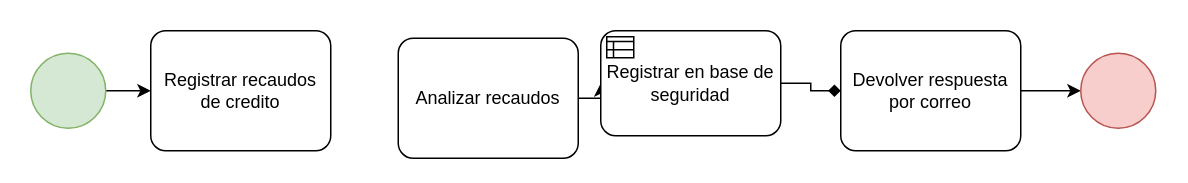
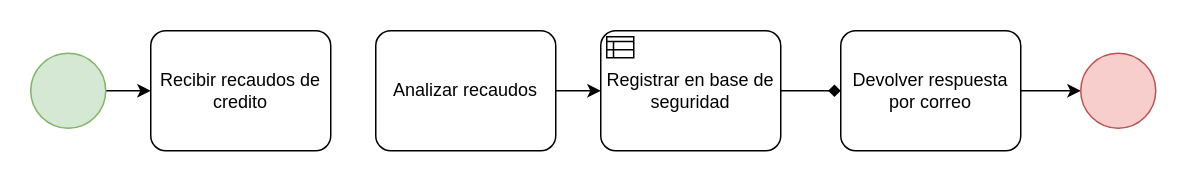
  <mxCell id="0" />
  <mxCell id="1" parent="0" />
  <mxCell id="2" style="edgeStyle=orthogonalEdgeStyle;rounded=0;orthogonalLoop=1;jettySize=auto;html=1;exitX=1;exitY=0.5;exitDx=0;exitDy=0;exitPerimeter=0;entryX=0;entryY=0.5;entryDx=0;entryDy=0;entryPerimeter=0;" edge="1" parent="1" source="3" target="4"><mxGeometry relative="1" as="geometry" /></mxCell>
  <mxCell id="3" value="" style="points=[[0.145,0.145,0],[0.5,0,0],[0.855,0.145,0],[1,0.5,0],[0.855,0.855,0],[0.5,1,0],[0.145,0.855,0],[0,0.5,0]];shape=mxgraph.bpmn.event;html=1;verticalLabelPosition=bottom;labelBackgroundColor=#ffffff;verticalAlign=top;align=center;perimeter=ellipsePerimeter;outlineConnect=0;aspect=fixed;outline=standard;symbol=general;fillColor=#d5e8d4;strokeColor=#82b366;" vertex="1" parent="1"><mxGeometry x="20" y="35" width="50" height="50" as="geometry" /></mxCell>
- <mxCell id="4" value="Registrar recaudos de credito" style="points=[[0.25,0,0],[0.5,0,0],[0.75,0,0],[1,0.25,0],[1,0.5,0],[1,0.75,0],[0.75,1,0],[0.5,1,0],[0.25,1,0],[0,0.75,0],[0,0.5,0],[0,0.25,0]];shape=mxgraph.bpmn.task;whiteSpace=wrap;rectStyle=rounded;size=10;taskMarker=abstract;" vertex="1" parent="1"><mxGeometry x="100" y="20" width="120" height="80" as="geometry" /></mxCell>
+ <mxCell id="4" value="Recibir recaudos de credito" style="points=[[0.25,0,0],[0.5,0,0],[0.75,0,0],[1,0.25,0],[1,0.5,0],[1,0.75,0],[0.75,1,0],[0.5,1,0],[0.25,1,0],[0,0.75,0],[0,0.5,0],[0,0.25,0]];shape=mxgraph.bpmn.task;whiteSpace=wrap;rectStyle=rounded;size=10;taskMarker=abstract;" vertex="1" parent="1"><mxGeometry x="100" y="20" width="120" height="80" as="geometry" /></mxCell>
  <mxCell id="5" style="edgeStyle=orthogonalEdgeStyle;rounded=0;orthogonalLoop=1;jettySize=auto;html=1;exitX=1;exitY=0.5;exitDx=0;exitDy=0;exitPerimeter=0;entryX=0;entryY=0.5;entryDx=0;entryDy=0;entryPerimeter=0;" edge="1" parent="1" source="6" target="8"><mxGeometry relative="1" as="geometry" /></mxCell>
- <mxCell id="6" value="Analizar recaudos" style="points=[[0.25,0,0],[0.5,0,0],[0.75,0,0],[1,0.25,0],[1,0.5,0],[1,0.75,0],[0.75,1,0],[0.5,1,0],[0.25,1,0],[0,0.75,0],[0,0.5,0],[0,0.25,0]];shape=mxgraph.bpmn.task;whiteSpace=wrap;rectStyle=rounded;size=10;taskMarker=abstract;" vertex="1" parent="1"><mxGeometry x="265" y="25" width="120" height="80" as="geometry" /></mxCell>
+ <mxCell id="6" value="Analizar recaudos" style="points=[[0.25,0,0],[0.5,0,0],[0.75,0,0],[1,0.25,0],[1,0.5,0],[1,0.75,0],[0.75,1,0],[0.5,1,0],[0.25,1,0],[0,0.75,0],[0,0.5,0],[0,0.25,0]];shape=mxgraph.bpmn.task;whiteSpace=wrap;rectStyle=rounded;size=10;taskMarker=abstract;" vertex="1" parent="1"><mxGeometry x="250" y="20" width="120" height="80" as="geometry" /></mxCell>
  <mxCell id="7" style="edgeStyle=orthogonalEdgeStyle;rounded=0;orthogonalLoop=1;jettySize=auto;html=1;exitX=1;exitY=0.5;exitDx=0;exitDy=0;exitPerimeter=0;endArrow=diamond;" edge="1" parent="1" source="8" target="10"><mxGeometry relative="1" as="geometry" /></mxCell>
- <mxCell id="8" value="Registrar en base de seguridad" style="points=[[0.25,0,0],[0.5,0,0],[0.75,0,0],[1,0.25,0],[1,0.5,0],[1,0.75,0],[0.75,1,0],[0.5,1,0],[0.25,1,0],[0,0.75,0],[0,0.5,0],[0,0.25,0]];shape=mxgraph.bpmn.task;whiteSpace=wrap;rectStyle=rounded;size=10;taskMarker=businessRule;" vertex="1" parent="1"><mxGeometry x="400" y="20" width="120" height="70" as="geometry" /></mxCell>
+ <mxCell id="8" value="Registrar en base de seguridad" style="points=[[0.25,0,0],[0.5,0,0],[0.75,0,0],[1,0.25,0],[1,0.5,0],[1,0.75,0],[0.75,1,0],[0.5,1,0],[0.25,1,0],[0,0.75,0],[0,0.5,0],[0,0.25,0]];shape=mxgraph.bpmn.task;whiteSpace=wrap;rectStyle=rounded;size=10;taskMarker=businessRule;" vertex="1" parent="1"><mxGeometry x="400" y="20" width="120" height="80" as="geometry" /></mxCell>
  <mxCell id="9" style="edgeStyle=orthogonalEdgeStyle;rounded=0;orthogonalLoop=1;jettySize=auto;html=1;exitX=1;exitY=0.5;exitDx=0;exitDy=0;exitPerimeter=0;" edge="1" parent="1" source="10" target="11"><mxGeometry relative="1" as="geometry" /></mxCell>
  <mxCell id="10" value="Devolver respuesta por correo" style="points=[[0.25,0,0],[0.5,0,0],[0.75,0,0],[1,0.25,0],[1,0.5,0],[1,0.75,0],[0.75,1,0],[0.5,1,0],[0.25,1,0],[0,0.75,0],[0,0.5,0],[0,0.25,0]];shape=mxgraph.bpmn.task;whiteSpace=wrap;rectStyle=rounded;size=10;taskMarker=abstract;" vertex="1" parent="1"><mxGeometry x="560" y="20" width="120" height="80" as="geometry" /></mxCell>
  <mxCell id="11" value="" style="points=[[0.145,0.145,0],[0.5,0,0],[0.855,0.145,0],[1,0.5,0],[0.855,0.855,0],[0.5,1,0],[0.145,0.855,0],[0,0.5,0]];shape=mxgraph.bpmn.event;html=1;verticalLabelPosition=bottom;labelBackgroundColor=#ffffff;verticalAlign=top;align=center;perimeter=ellipsePerimeter;outlineConnect=0;aspect=fixed;outline=standard;symbol=general;fillColor=#f8cecc;strokeColor=#b85450;" vertex="1" parent="1"><mxGeometry x="720" y="35" width="50" height="50" as="geometry" /></mxCell>
